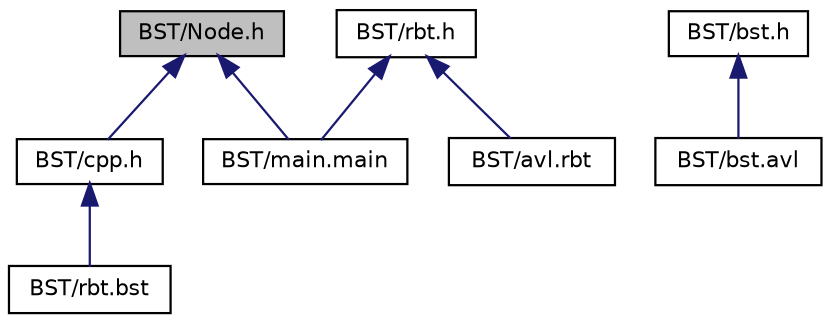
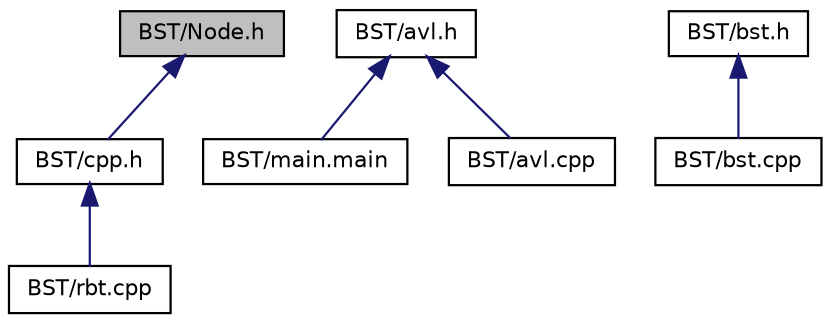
  digraph {
    node [color=black fillcolor=white fontname=Helvetica fontsize=10 shape=record style=filled]
    edge [color=midnightblue dir=back fontname=Helvetica fontsize=10 labelfontname=Helvetica labelfontsize=10 style=solid]
    n1 [fillcolor=grey75 fontcolor=black height=0.2 label="BST/Node.h" width=0.4]
    n2 [height=0.2 label="BST/main.main" width=0.4]
    n3 [height=0.2 label="BST/cpp.h" width=0.4]
-   n4 [height=0.2 label="BST/rbt.h" width=0.4]
-   n5 [height=0.2 label="BST/avl.rbt" width=0.4]
+   n4 [height=0.2 label="BST/avl.h" width=0.4]
+   n5 [height=0.2 label="BST/avl.cpp" width=0.4]
    n6 [height=0.2 label="BST/bst.h" width=0.4]
-   n7 [height=0.2 label="BST/bst.avl" width=0.4]
-   n8 [height=0.2 label="BST/rbt.bst" width=0.4]
-   n1 -> n2
+   n7 [height=0.2 label="BST/bst.cpp" width=0.4]
+   n8 [height=0.2 label="BST/rbt.cpp" width=0.4]
    n1 -> n3
    n3 -> n8
    n4 -> n2
    n4 -> n5
    n6 -> n7
  }
